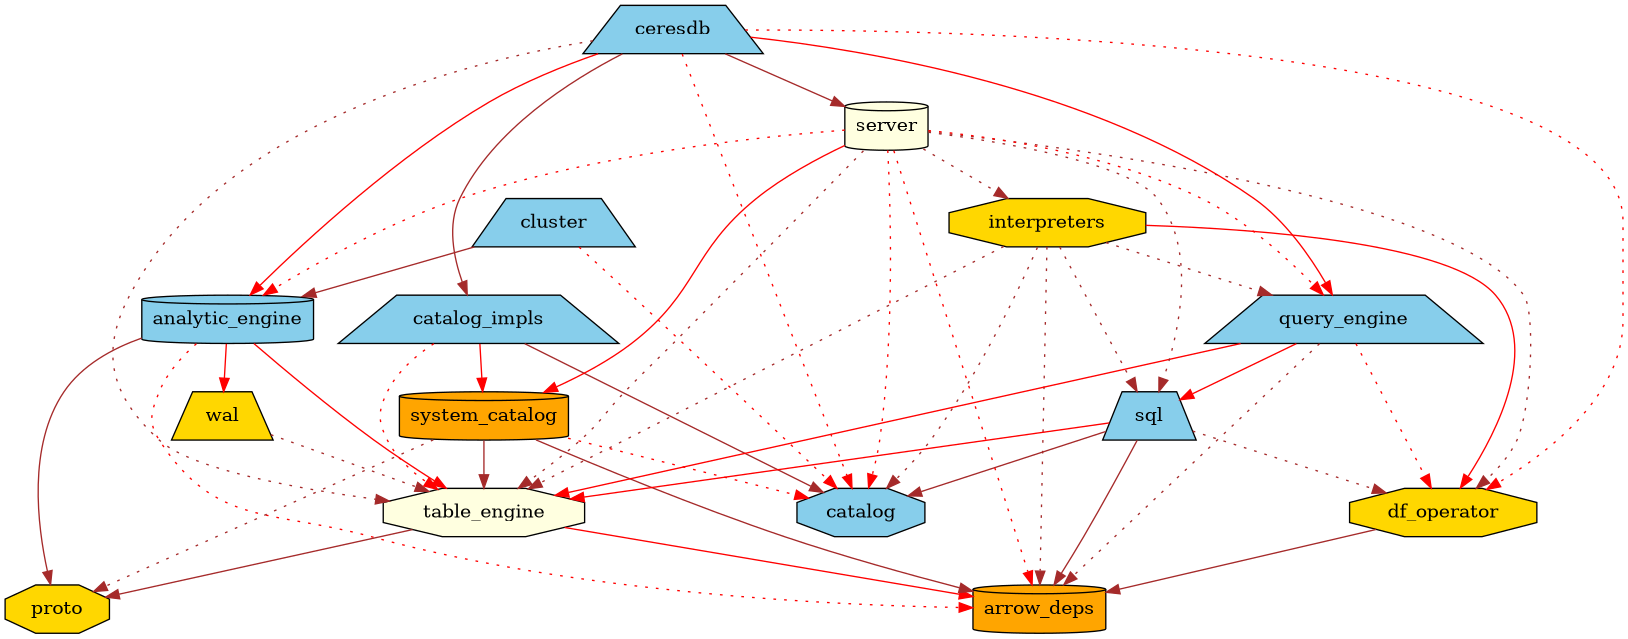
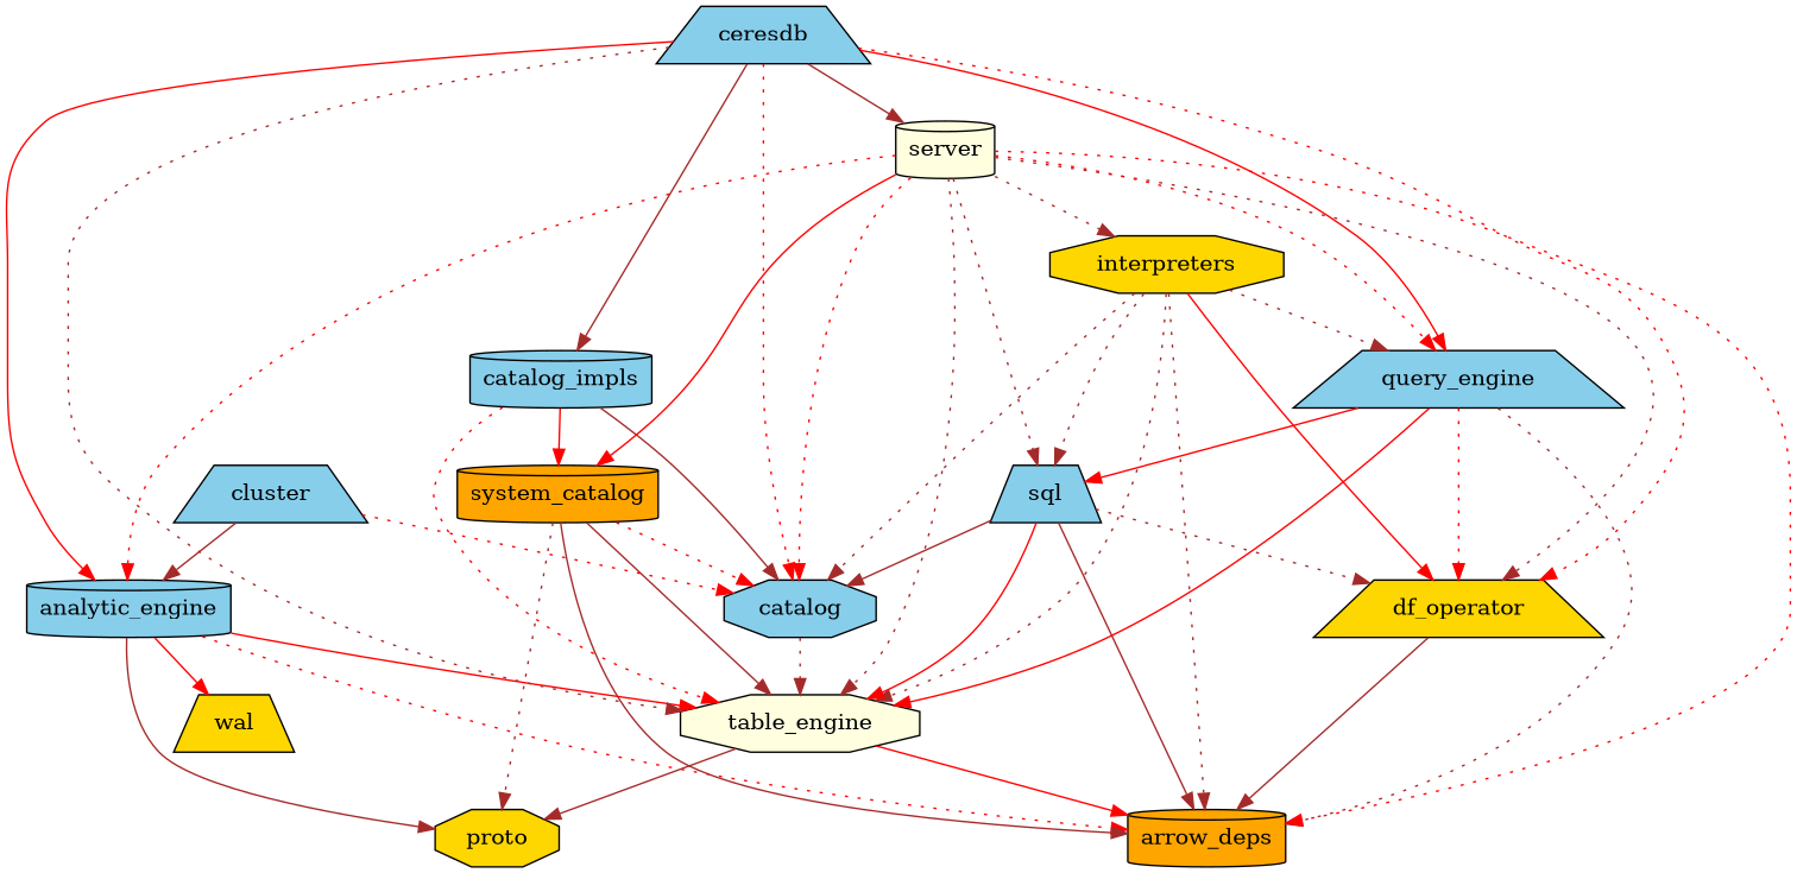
  digraph {
    node [fillcolor=skyblue shape=cylinder style=filled]
    edge [color=brown style=dotted]
    analytic_engine
    arrow_deps [fillcolor=orange]
    proto [fillcolor=gold shape=octagon]
    table_engine [fillcolor=lightyellow shape=octagon]
    wal [fillcolor=gold shape=trapezium]
    catalog [shape=octagon]
-   catalog_impls [shape=trapezium]
+   catalog_impls
    system_catalog [fillcolor=orange]
    cluster [shape=trapezium]
    interpreters [fillcolor=gold shape=octagon]
    sql [shape=trapezium]
-   df_operator [fillcolor=gold shape=octagon]
+   df_operator [fillcolor=gold shape=trapezium]
    query_engine [shape=trapezium]
    server [fillcolor=lightyellow]
    ceresdb [shape=trapezium]
    analytic_engine -> arrow_deps [color=red]
    analytic_engine -> proto [style=solid]
    analytic_engine -> table_engine [color=red style=solid]
    analytic_engine -> wal [color=red style=solid]
    table_engine -> arrow_deps [color=red style=solid]
    table_engine -> proto [style=solid]
-   wal -> table_engine
+   catalog -> table_engine
    catalog_impls -> table_engine [color=red]
    catalog_impls -> catalog [style=solid]
    catalog_impls -> system_catalog [color=red style=solid]
    system_catalog -> arrow_deps [style=solid]
    system_catalog -> proto
    system_catalog -> table_engine [style=solid]
    system_catalog -> catalog [color=red]
    cluster -> analytic_engine [style=solid]
    cluster -> catalog [color=red]
    interpreters -> arrow_deps
    interpreters -> table_engine
    interpreters -> catalog
    interpreters -> sql
    interpreters -> df_operator [color=red style=solid]
    interpreters -> query_engine
    sql -> arrow_deps [style=solid]
    sql -> table_engine [color=red style=solid]
    sql -> catalog [style=solid]
    sql -> df_operator
    df_operator -> arrow_deps [style=solid]
    query_engine -> arrow_deps
    query_engine -> table_engine [color=red style=solid]
    query_engine -> sql [color=red style=solid]
    query_engine -> df_operator [color=red]
    server -> analytic_engine [color=red]
    server -> arrow_deps [color=red]
    server -> table_engine
    server -> catalog [color=red]
    server -> system_catalog [color=red style=solid]
    server -> interpreters
    server -> sql
    server -> df_operator
    server -> query_engine [color=red]
    ceresdb -> analytic_engine [color=red style=solid]
    ceresdb -> table_engine
    ceresdb -> catalog [color=red]
    ceresdb -> catalog_impls [style=solid]
    ceresdb -> df_operator [color=red]
    ceresdb -> query_engine [color=red style=solid]
    ceresdb -> server [style=solid]
  }
